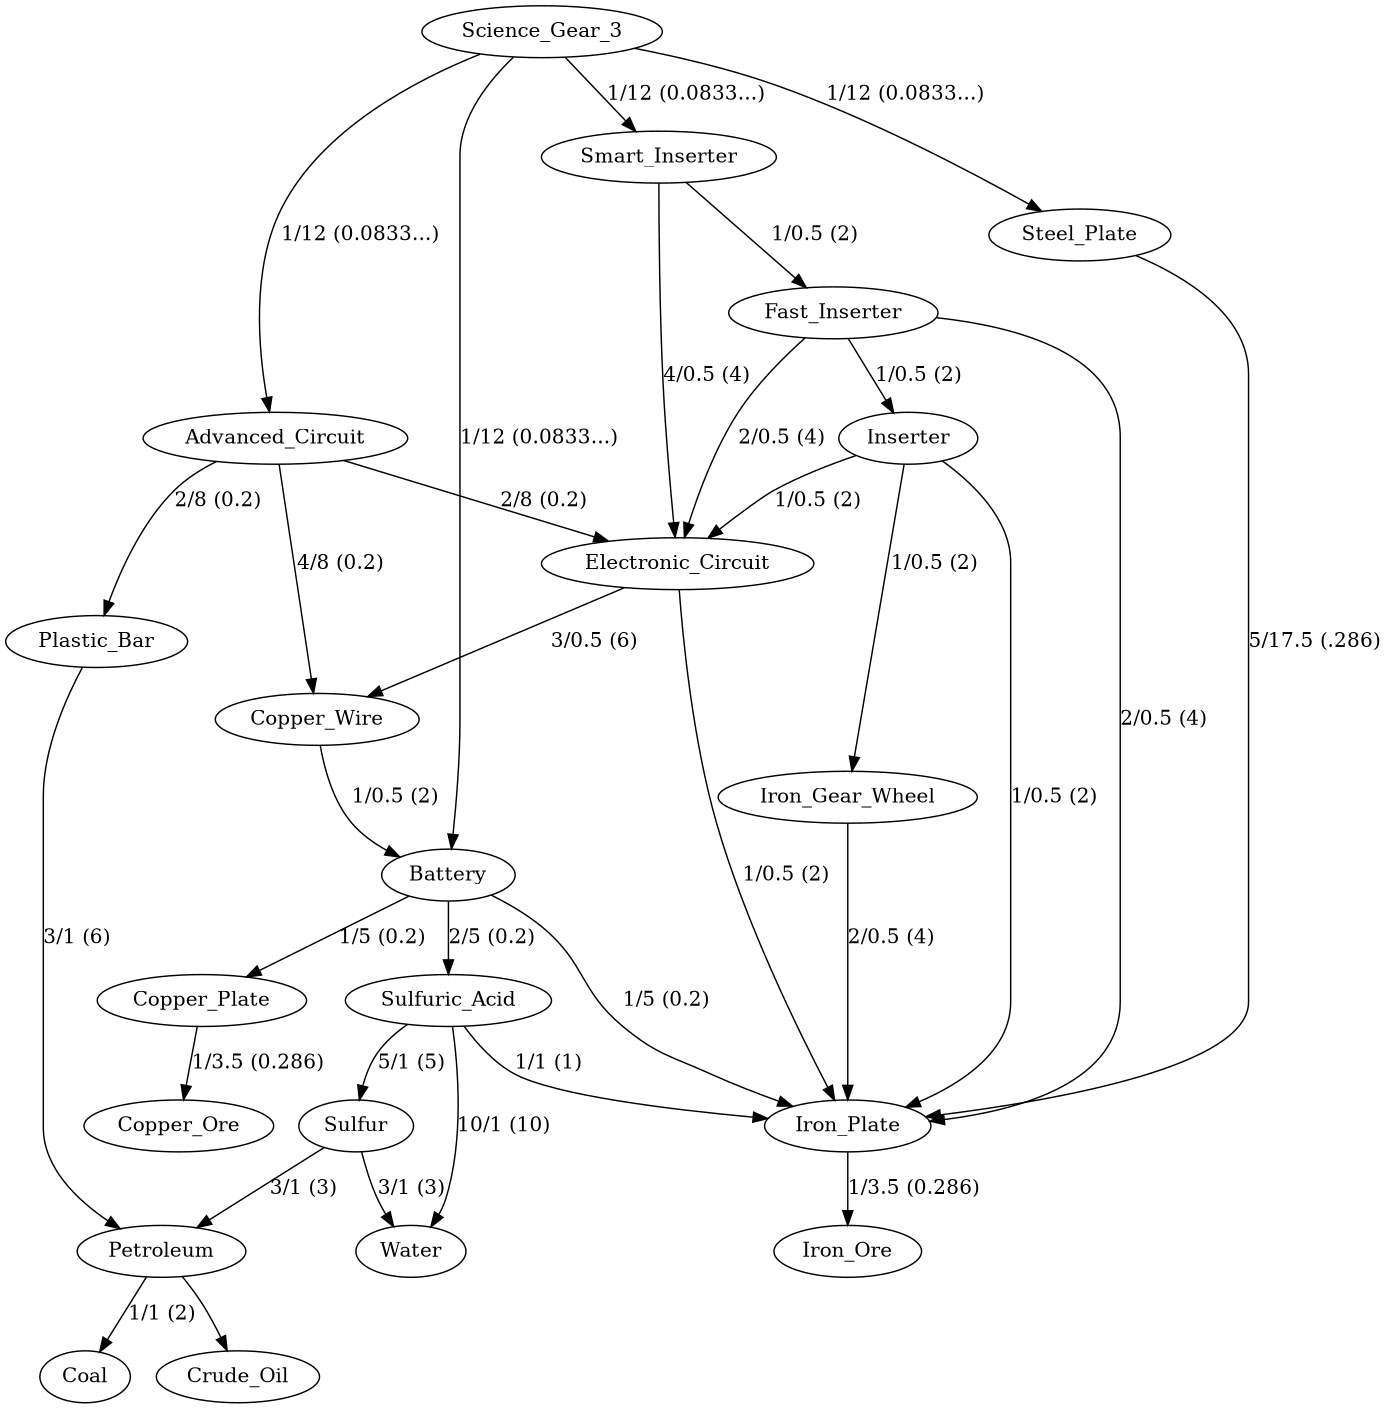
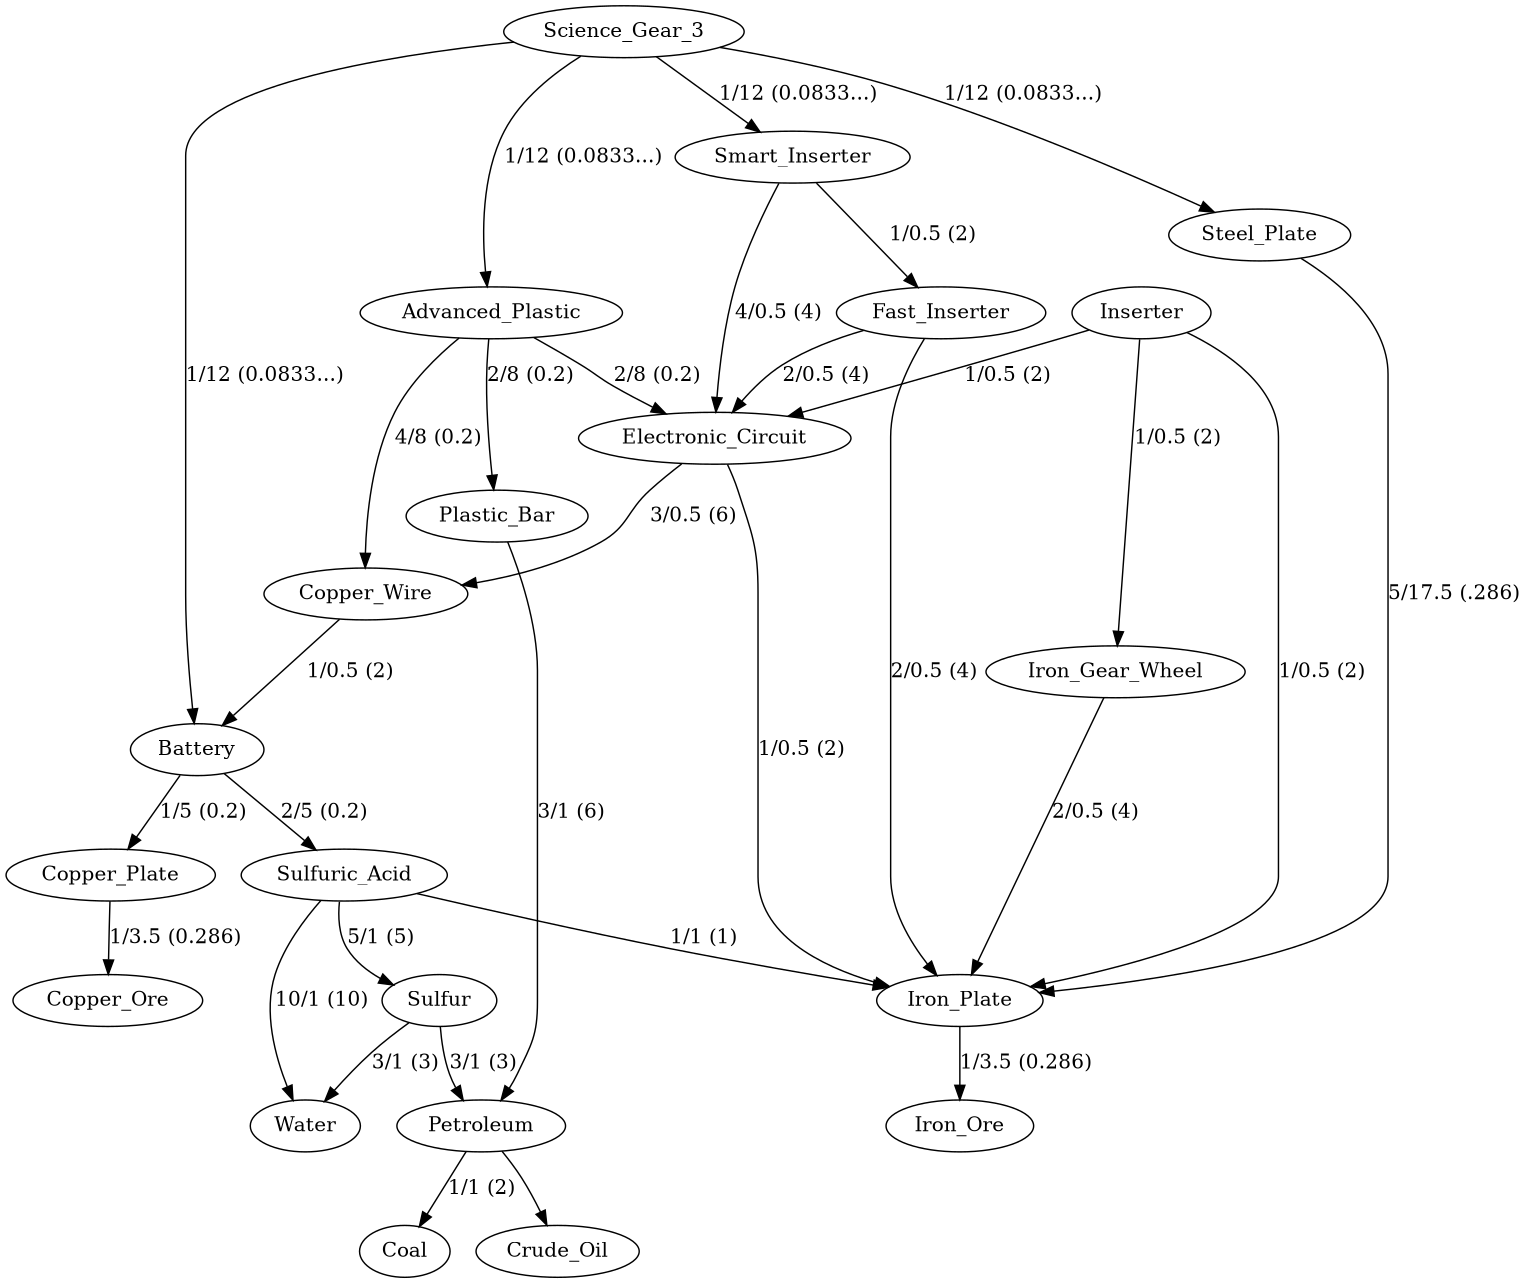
  digraph {
    n1 [label=Science_Gear_3]
    Battery
-   Advanced_Circuit
+   Advanced_Circuit [label=Advanced_Plastic]
    Smart_Inserter
    Steel_Plate
    Copper_Plate
    Iron_Plate
    Sulfuric_Acid
    Electronic_Circuit
    Plastic_Bar
    Copper_Wire
    Fast_Inserter
    Copper_Ore
    Iron_Ore
    Sulfur
    Water
    Petroleum
    Inserter
    Coal
    Crude_Oil
    Iron_Gear_Wheel
    n1 -> Battery [label="1/12 (0.0833...)"]
    n1 -> Advanced_Circuit [label="1/12 (0.0833...)"]
    n1 -> Smart_Inserter [label="1/12 (0.0833...)"]
    n1 -> Steel_Plate [label="1/12 (0.0833...)"]
    Battery -> Copper_Plate [label="1/5 (0.2)"]
-   Battery -> Iron_Plate [label="1/5 (0.2)"]
    Battery -> Sulfuric_Acid [label="2/5 (0.2)"]
    Advanced_Circuit -> Electronic_Circuit [label="2/8 (0.2)"]
    Advanced_Circuit -> Plastic_Bar [label="2/8 (0.2)"]
    Advanced_Circuit -> Copper_Wire [label="4/8 (0.2)"]
    Smart_Inserter -> Electronic_Circuit [label="4/0.5 (4)"]
    Smart_Inserter -> Fast_Inserter [label="1/0.5 (2)"]
    Steel_Plate -> Iron_Plate [label="5/17.5 (.286)"]
    Copper_Plate -> Copper_Ore [label="1/3.5 (0.286)"]
    Iron_Plate -> Iron_Ore [label="1/3.5 (0.286)"]
    Sulfuric_Acid -> Iron_Plate [label="1/1 (1)"]
    Sulfuric_Acid -> Sulfur [label="5/1 (5)"]
    Sulfuric_Acid -> Water [label="10/1 (10)"]
    Electronic_Circuit -> Iron_Plate [label="1/0.5 (2)"]
    Electronic_Circuit -> Copper_Wire [label="3/0.5 (6)"]
    Plastic_Bar -> Petroleum [label="3/1 (6)"]
    Copper_Wire -> Battery [label="1/0.5 (2)"]
    Fast_Inserter -> Iron_Plate [label="2/0.5 (4)"]
    Fast_Inserter -> Electronic_Circuit [label="2/0.5 (4)"]
-   Fast_Inserter -> Inserter [label="1/0.5 (2)"]
    Sulfur -> Water [label="3/1 (3)"]
    Sulfur -> Petroleum [label="3/1 (3)"]
    Petroleum -> Coal [label="1/1 (2)"]
    Petroleum -> Crude_Oil
    Inserter -> Iron_Plate [label="1/0.5 (2)"]
    Inserter -> Electronic_Circuit [label="1/0.5 (2)"]
    Inserter -> Iron_Gear_Wheel [label="1/0.5 (2)"]
    Iron_Gear_Wheel -> Iron_Plate [label="2/0.5 (4)"]
  }
